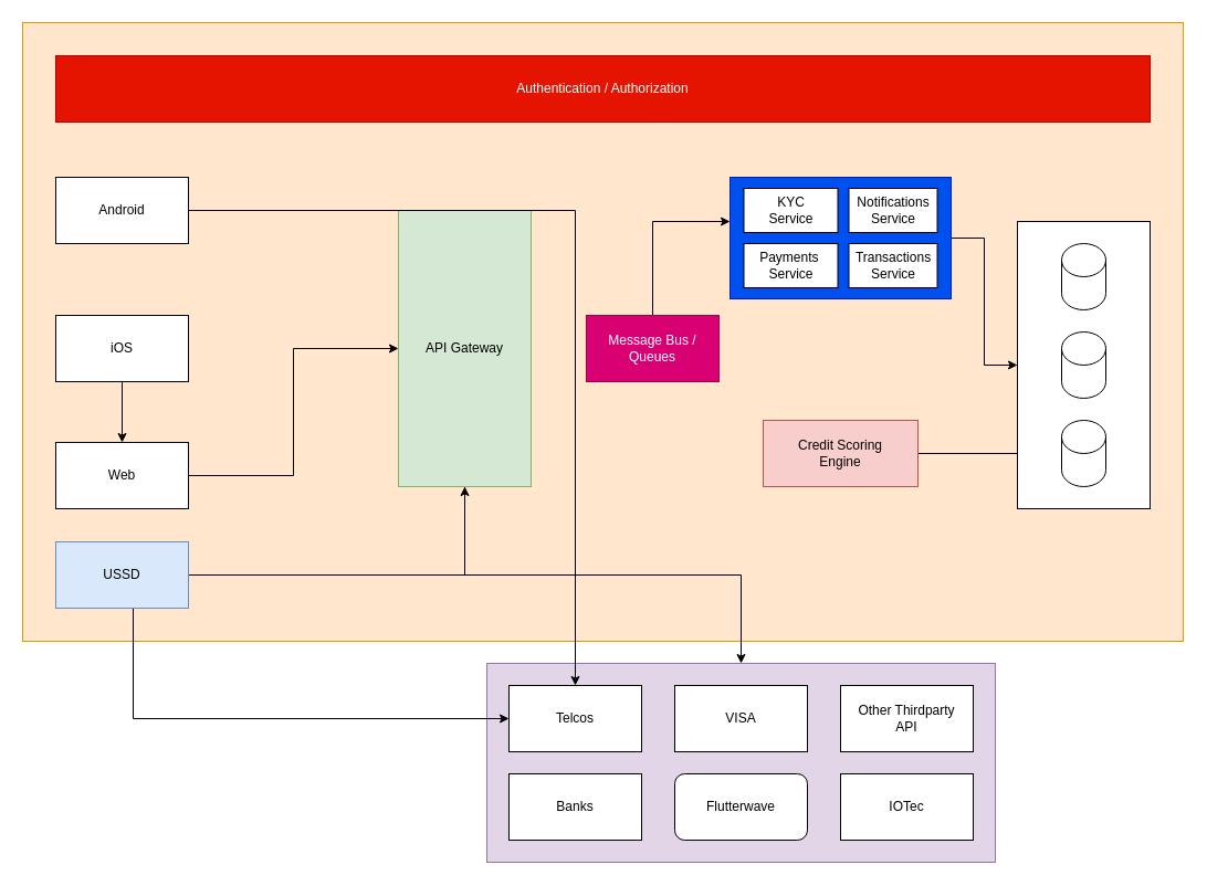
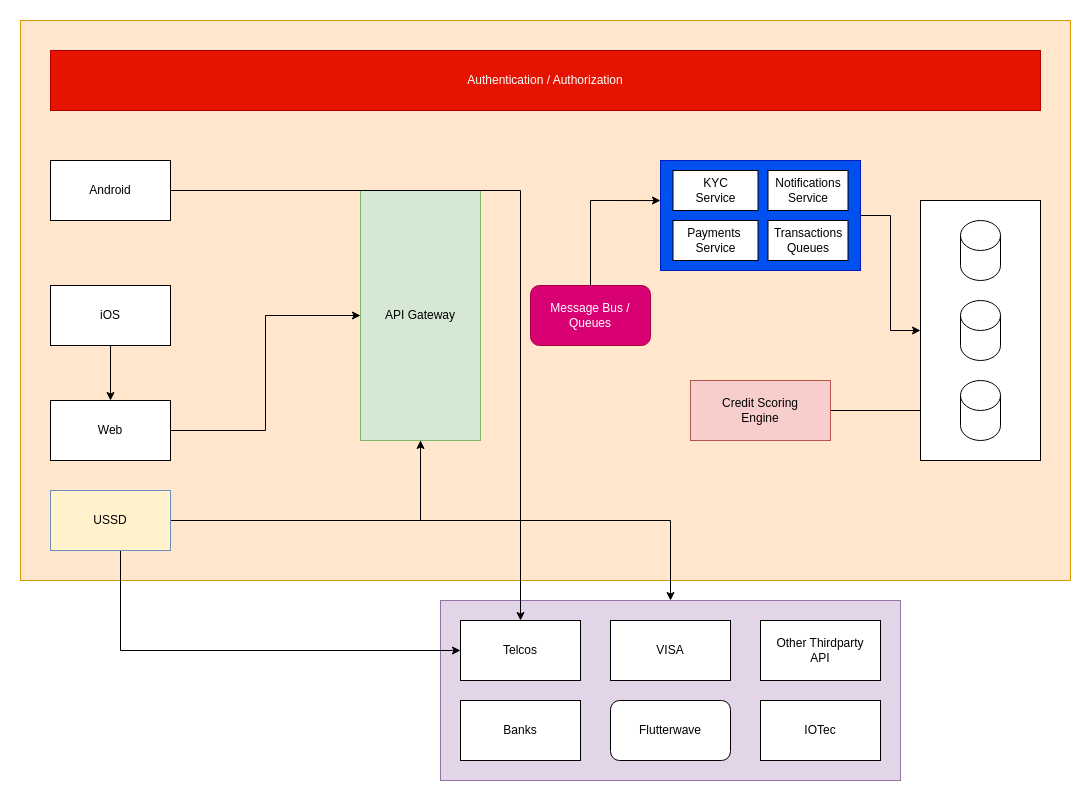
  <mxCell id="0" />
  <mxCell id="1" parent="0" />
  <mxCell id="2" value="" style="rounded=0;whiteSpace=wrap;html=1;strokeColor=#d79b00;fillColor=#ffe6cc;fontColor=default;" vertex="1" parent="1"><mxGeometry x="20" y="20" width="1050" height="560" as="geometry" /></mxCell>
  <mxCell id="3" style="edgeStyle=orthogonalEdgeStyle;rounded=0;orthogonalLoop=1;jettySize=auto;html=1;labelBackgroundColor=default;fontColor=default;strokeColor=default;" edge="1" parent="1" source="4" target="11"><mxGeometry relative="1" as="geometry" /></mxCell>
  <mxCell id="4" value="" style="rounded=0;whiteSpace=wrap;html=1;fontColor=#ffffff;strokeColor=#001DBC;fillColor=#0050ef;" vertex="1" parent="1"><mxGeometry x="660" y="160" width="200" height="110" as="geometry" /></mxCell>
  <mxCell id="5" value="" style="rounded=0;whiteSpace=wrap;html=1;strokeColor=#9673a6;fillColor=#e1d5e7;fontColor=default;" vertex="1" parent="1"><mxGeometry x="440" y="600" width="460" height="180" as="geometry" /></mxCell>
  <mxCell id="6" style="edgeStyle=orthogonalEdgeStyle;rounded=0;orthogonalLoop=1;jettySize=auto;html=1;entryX=0.5;entryY=0;entryDx=0;entryDy=0;labelBackgroundColor=default;fontColor=default;strokeColor=default;" edge="1" parent="1" source="7" target="5"><mxGeometry relative="1" as="geometry" /></mxCell>
  <mxCell id="7" value="API Gateway" style="rounded=0;whiteSpace=wrap;html=1;fillColor=#d5e8d4;strokeColor=#82b366;fontColor=default;" vertex="1" parent="1"><mxGeometry x="360" y="190" width="120" height="250" as="geometry" /></mxCell>
  <mxCell id="8" value="" style="edgeStyle=orthogonalEdgeStyle;rounded=0;orthogonalLoop=1;jettySize=auto;html=1;labelBackgroundColor=default;fontColor=default;strokeColor=default;" edge="1" parent="1" source="9" target="14"><mxGeometry relative="1" as="geometry" /></mxCell>
  <mxCell id="9" value="Credit Scoring &lt;br&gt;Engine" style="whiteSpace=wrap;html=1;rounded=0;strokeColor=#b85450;fillColor=#f8cecc;fontColor=default;" vertex="1" parent="1"><mxGeometry x="690" y="380" width="140" height="60" as="geometry" /></mxCell>
  <mxCell id="10" value="KYC &lt;br&gt;Service" style="rounded=0;whiteSpace=wrap;html=1;fontColor=default;strokeColor=default;fillColor=default;" vertex="1" parent="1"><mxGeometry x="672.5" y="170" width="85" height="40" as="geometry" /></mxCell>
  <mxCell id="11" value="" style="rounded=0;whiteSpace=wrap;html=1;fontColor=default;strokeColor=default;fillColor=default;" vertex="1" parent="1"><mxGeometry x="920" y="200" width="120" height="260" as="geometry" /></mxCell>
  <mxCell id="12" value="" style="shape=cylinder3;whiteSpace=wrap;html=1;boundedLbl=1;backgroundOutline=1;size=15;fontColor=default;strokeColor=default;fillColor=default;" vertex="1" parent="1"><mxGeometry x="960" y="220" width="40" height="60" as="geometry" /></mxCell>
  <mxCell id="13" value="" style="shape=cylinder3;whiteSpace=wrap;html=1;boundedLbl=1;backgroundOutline=1;size=15;fontColor=default;strokeColor=default;fillColor=default;" vertex="1" parent="1"><mxGeometry x="960" y="300" width="40" height="60" as="geometry" /></mxCell>
  <mxCell id="14" value="" style="shape=cylinder3;whiteSpace=wrap;html=1;boundedLbl=1;backgroundOutline=1;size=15;fontColor=default;strokeColor=default;fillColor=default;" vertex="1" parent="1"><mxGeometry x="960" y="380" width="40" height="60" as="geometry" /></mxCell>
  <mxCell id="15" style="edgeStyle=orthogonalEdgeStyle;rounded=0;orthogonalLoop=1;jettySize=auto;html=1;labelBackgroundColor=default;fontColor=default;strokeColor=default;" edge="1" parent="1" source="16" target="21"><mxGeometry relative="1" as="geometry" /></mxCell>
  <mxCell id="16" value="Android" style="rounded=0;whiteSpace=wrap;html=1;fontColor=default;strokeColor=default;fillColor=default;" vertex="1" parent="1"><mxGeometry x="50" y="160" width="120" height="60" as="geometry" /></mxCell>
  <mxCell id="17" style="edgeStyle=orthogonalEdgeStyle;rounded=0;orthogonalLoop=1;jettySize=auto;html=1;labelBackgroundColor=default;fontColor=default;strokeColor=default;" edge="1" parent="1" source="18" target="20"><mxGeometry relative="1" as="geometry" /></mxCell>
  <mxCell id="18" value="iOS" style="rounded=0;whiteSpace=wrap;html=1;fontColor=default;strokeColor=default;fillColor=default;" vertex="1" parent="1"><mxGeometry x="50" y="285" width="120" height="60" as="geometry" /></mxCell>
  <mxCell id="19" style="edgeStyle=orthogonalEdgeStyle;rounded=0;orthogonalLoop=1;jettySize=auto;html=1;labelBackgroundColor=default;fontColor=default;strokeColor=default;" edge="1" parent="1" source="20" target="7"><mxGeometry relative="1" as="geometry" /></mxCell>
  <mxCell id="20" value="Web" style="rounded=0;whiteSpace=wrap;html=1;fontColor=default;strokeColor=default;fillColor=default;" vertex="1" parent="1"><mxGeometry x="50" y="400" width="120" height="60" as="geometry" /></mxCell>
  <mxCell id="21" value="Telcos" style="rounded=0;whiteSpace=wrap;html=1;fontColor=default;strokeColor=default;fillColor=default;" vertex="1" parent="1"><mxGeometry x="460" y="620" width="120" height="60" as="geometry" /></mxCell>
  <mxCell id="22" value="VISA" style="rounded=0;whiteSpace=wrap;html=1;fontColor=default;strokeColor=default;fillColor=default;" vertex="1" parent="1"><mxGeometry x="610" y="620" width="120" height="60" as="geometry" /></mxCell>
  <mxCell id="23" value="Banks" style="rounded=0;whiteSpace=wrap;html=1;fontColor=default;strokeColor=default;fillColor=default;" vertex="1" parent="1"><mxGeometry x="460" y="700" width="120" height="60" as="geometry" /></mxCell>
  <mxCell id="24" value="Other Thirdparty&lt;br&gt;API" style="rounded=0;whiteSpace=wrap;html=1;fontColor=default;strokeColor=default;fillColor=default;" vertex="1" parent="1"><mxGeometry x="760" y="620" width="120" height="60" as="geometry" /></mxCell>
  <mxCell id="25" value="Flutterwave" style="whiteSpace=wrap;html=1;fontColor=default;strokeColor=default;fillColor=default;rounded=1;" vertex="1" parent="1"><mxGeometry x="610" y="700" width="120" height="60" as="geometry" /></mxCell>
  <mxCell id="26" value="IOTec" style="rounded=0;whiteSpace=wrap;html=1;fontColor=default;strokeColor=default;fillColor=default;" vertex="1" parent="1"><mxGeometry x="760" y="700" width="120" height="60" as="geometry" /></mxCell>
  <mxCell id="27" style="edgeStyle=orthogonalEdgeStyle;rounded=0;orthogonalLoop=1;jettySize=auto;html=1;entryX=0;entryY=0.364;entryDx=0;entryDy=0;entryPerimeter=0;labelBackgroundColor=default;fontColor=default;strokeColor=default;" edge="1" parent="1" source="28" target="4"><mxGeometry relative="1" as="geometry"><Array as="points"><mxPoint x="590" y="200" /></Array></mxGeometry></mxCell>
- <mxCell id="28" value="Message Bus / Queues" style="rounded=0;whiteSpace=wrap;html=1;fontColor=#ffffff;strokeColor=#A50040;fillColor=#d80073;" vertex="1" parent="1"><mxGeometry x="530" y="285" width="120" height="60" as="geometry" /></mxCell>
+ <mxCell id="28" value="Message Bus / Queues" style="whiteSpace=wrap;html=1;fontColor=#ffffff;strokeColor=#A50040;fillColor=#d80073;rounded=1;" vertex="1" parent="1"><mxGeometry x="530" y="285" width="120" height="60" as="geometry" /></mxCell>
  <mxCell id="29" value="Payments&amp;nbsp;&lt;br&gt;Service" style="rounded=0;whiteSpace=wrap;html=1;fontColor=default;strokeColor=default;fillColor=default;" vertex="1" parent="1"><mxGeometry x="672.5" y="220" width="85" height="40" as="geometry" /></mxCell>
- <mxCell id="30" value="Transactions&lt;br&gt;Service" style="rounded=0;whiteSpace=wrap;html=1;fontColor=default;strokeColor=default;fillColor=default;" vertex="1" parent="1"><mxGeometry x="767.5" y="220" width="80" height="40" as="geometry" /></mxCell>
+ <mxCell id="30" value="Transactions&lt;br&gt;Queues" style="rounded=0;whiteSpace=wrap;html=1;fontColor=default;strokeColor=default;fillColor=default;" vertex="1" parent="1"><mxGeometry x="767.5" y="220" width="80" height="40" as="geometry" /></mxCell>
  <mxCell id="31" value="Notifications&lt;br&gt;Service" style="rounded=0;whiteSpace=wrap;html=1;fontColor=default;strokeColor=default;fillColor=default;" vertex="1" parent="1"><mxGeometry x="767.5" y="170" width="80" height="40" as="geometry" /></mxCell>
  <mxCell id="32" style="edgeStyle=orthogonalEdgeStyle;rounded=0;orthogonalLoop=1;jettySize=auto;html=1;labelBackgroundColor=default;fontColor=default;strokeColor=default;" edge="1" parent="1" source="34" target="7"><mxGeometry relative="1" as="geometry" /></mxCell>
  <mxCell id="33" style="edgeStyle=orthogonalEdgeStyle;rounded=0;orthogonalLoop=1;jettySize=auto;html=1;entryX=0;entryY=0.5;entryDx=0;entryDy=0;labelBackgroundColor=default;fontColor=default;strokeColor=default;" edge="1" parent="1" source="34" target="21"><mxGeometry relative="1" as="geometry"><Array as="points"><mxPoint x="120" y="650" /></Array></mxGeometry></mxCell>
- <mxCell id="34" value="USSD" style="rounded=0;whiteSpace=wrap;html=1;strokeColor=#6c8ebf;fillColor=#dae8fc;fontColor=default;" vertex="1" parent="1"><mxGeometry x="50" y="490" width="120" height="60" as="geometry" /></mxCell>
+ <mxCell id="34" value="USSD" style="rounded=0;whiteSpace=wrap;html=1;strokeColor=#6c8ebf;fillColor=#fff2cc;fontColor=default;" vertex="1" parent="1"><mxGeometry x="50" y="490" width="120" height="60" as="geometry" /></mxCell>
  <mxCell id="35" value="Authentication / Authorization" style="rounded=0;whiteSpace=wrap;html=1;fontColor=#ffffff;strokeColor=#B20000;fillColor=#e51400;" vertex="1" parent="1"><mxGeometry x="50" y="50" width="990" height="60" as="geometry" /></mxCell>
